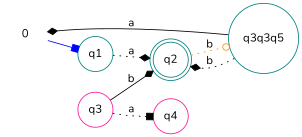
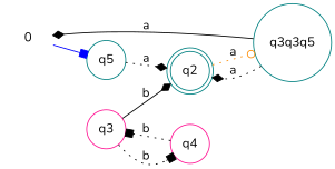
  digraph {
    fontname=Nunito
    rankdir=LR
    node [color=deeppink fontname=Nunito shape=circle]
    edge [arrowhead=diamond color=black fontname=Nunito style=dotted]
    0 [shape=none]
-   n2 [color=teal label=q1]
+   n2 [color=teal label=q5]
    n3 [color=teal label=q2 shape=doublecircle]
    n4 [label=q3]
    n5 [label=q4]
    n6 [color=teal label=q3q3q5]
    0 -> n2 [arrowhead=box color=blue style=solid]
    n2 -> n3 [label=a]
-   n3 -> n6 [arrowhead=odot color=darkorange label=b]
+   n3 -> n6 [arrowhead=odot color=darkorange label=a]
    n4 -> n3 [label=b style=solid]
-   n4 -> n5 [arrowhead=box label=a]
+   n4 -> n5 [arrowhead=box label=b]
+   n5 -> n4 [arrowhead=box label=b]
    n6 -> 0 [label=a style=solid]
-   n6 -> n3 [label=b]
+   n6 -> n3 [label=a]
  }
